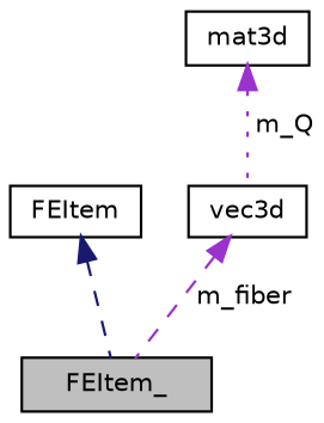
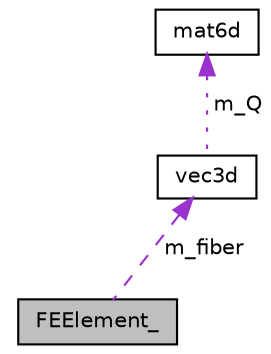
  digraph {
    node [color=black fillcolor=white fontname=Helvetica fontsize=10 shape=record style=filled]
    edge [color=darkorchid3 dir=back fontname=Helvetica fontsize=10 labelfontname=Helvetica labelfontsize=10 style=dashed]
-   n1 [fillcolor=grey75 fontcolor=black height=0.2 label=FEItem_ width=0.4]
-   n2 [height=0.2 label=FEItem width=0.4]
-   n3 [height=0.2 label=mat3d width=0.4]
+   n1 [fillcolor=grey75 fontcolor=black height=0.2 label=FEElement_ width=0.4]
+   n3 [height=0.2 label=mat6d width=0.4]
    n4 [height=0.2 label=vec3d width=0.4]
-   n2 -> n1 [color=midnightblue]
    n3 -> n4 [label=" m_Q" style=dotted]
    n4 -> n1 [label=" m_fiber"]
  }
